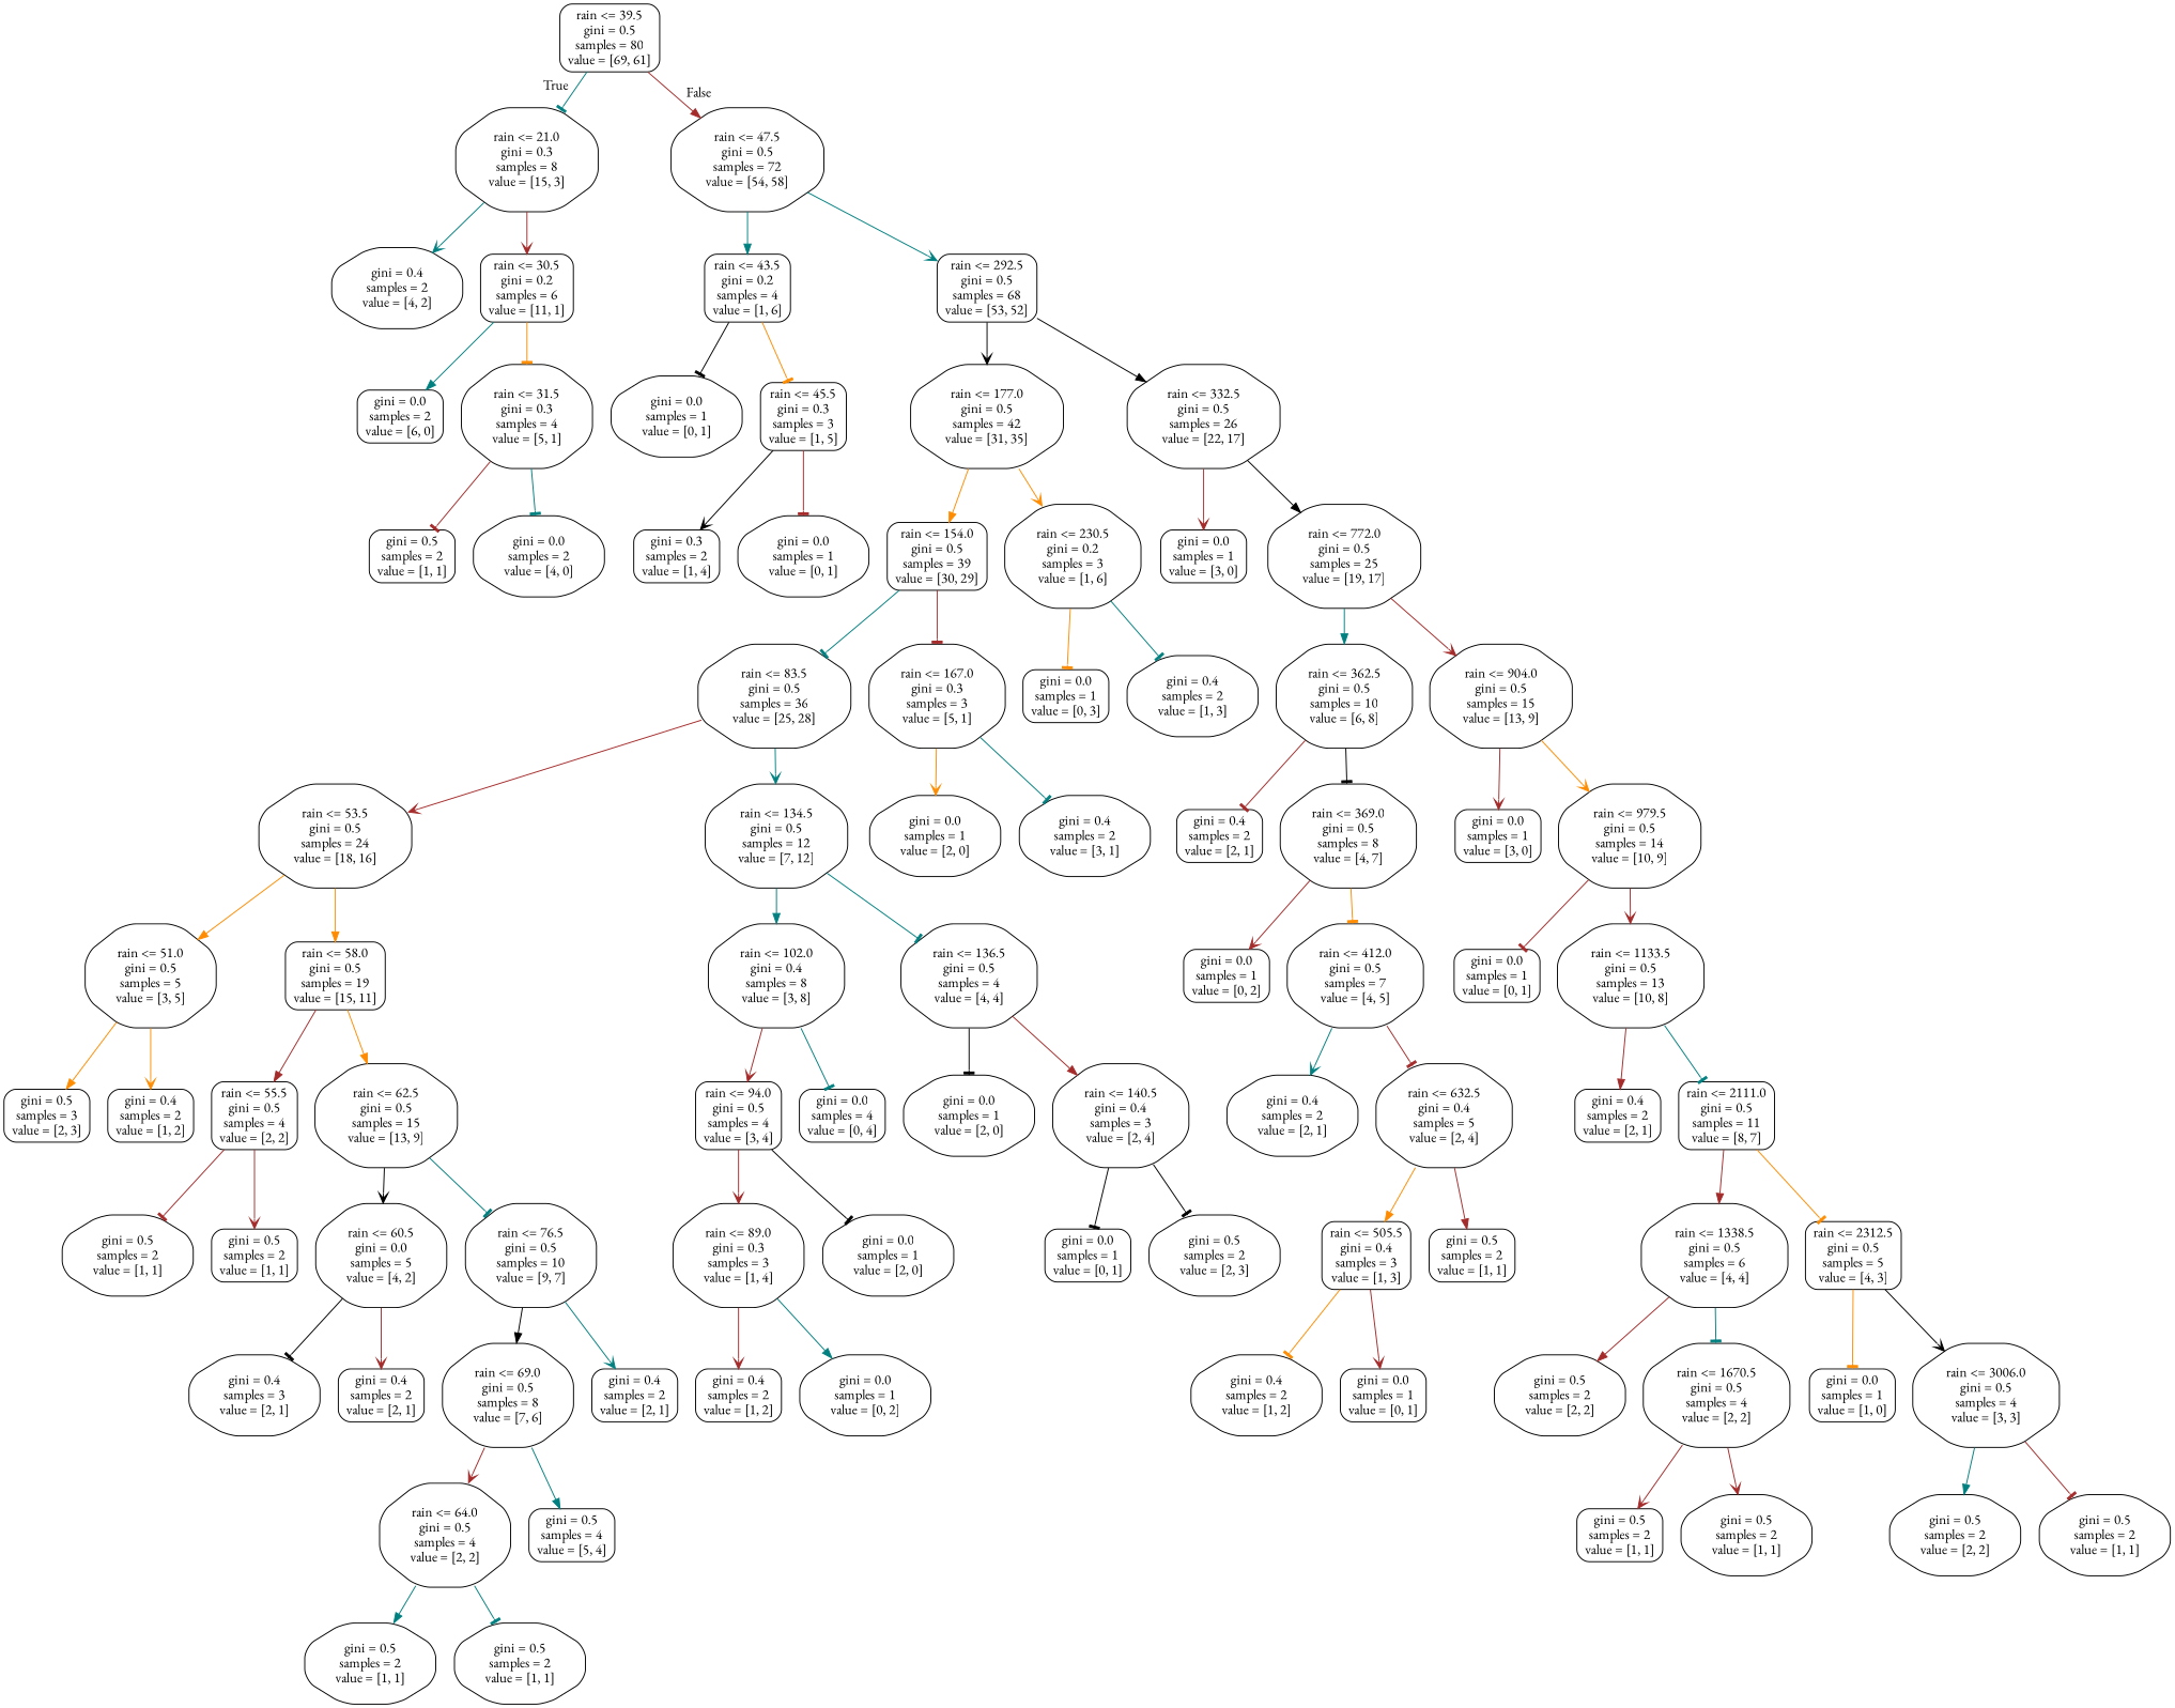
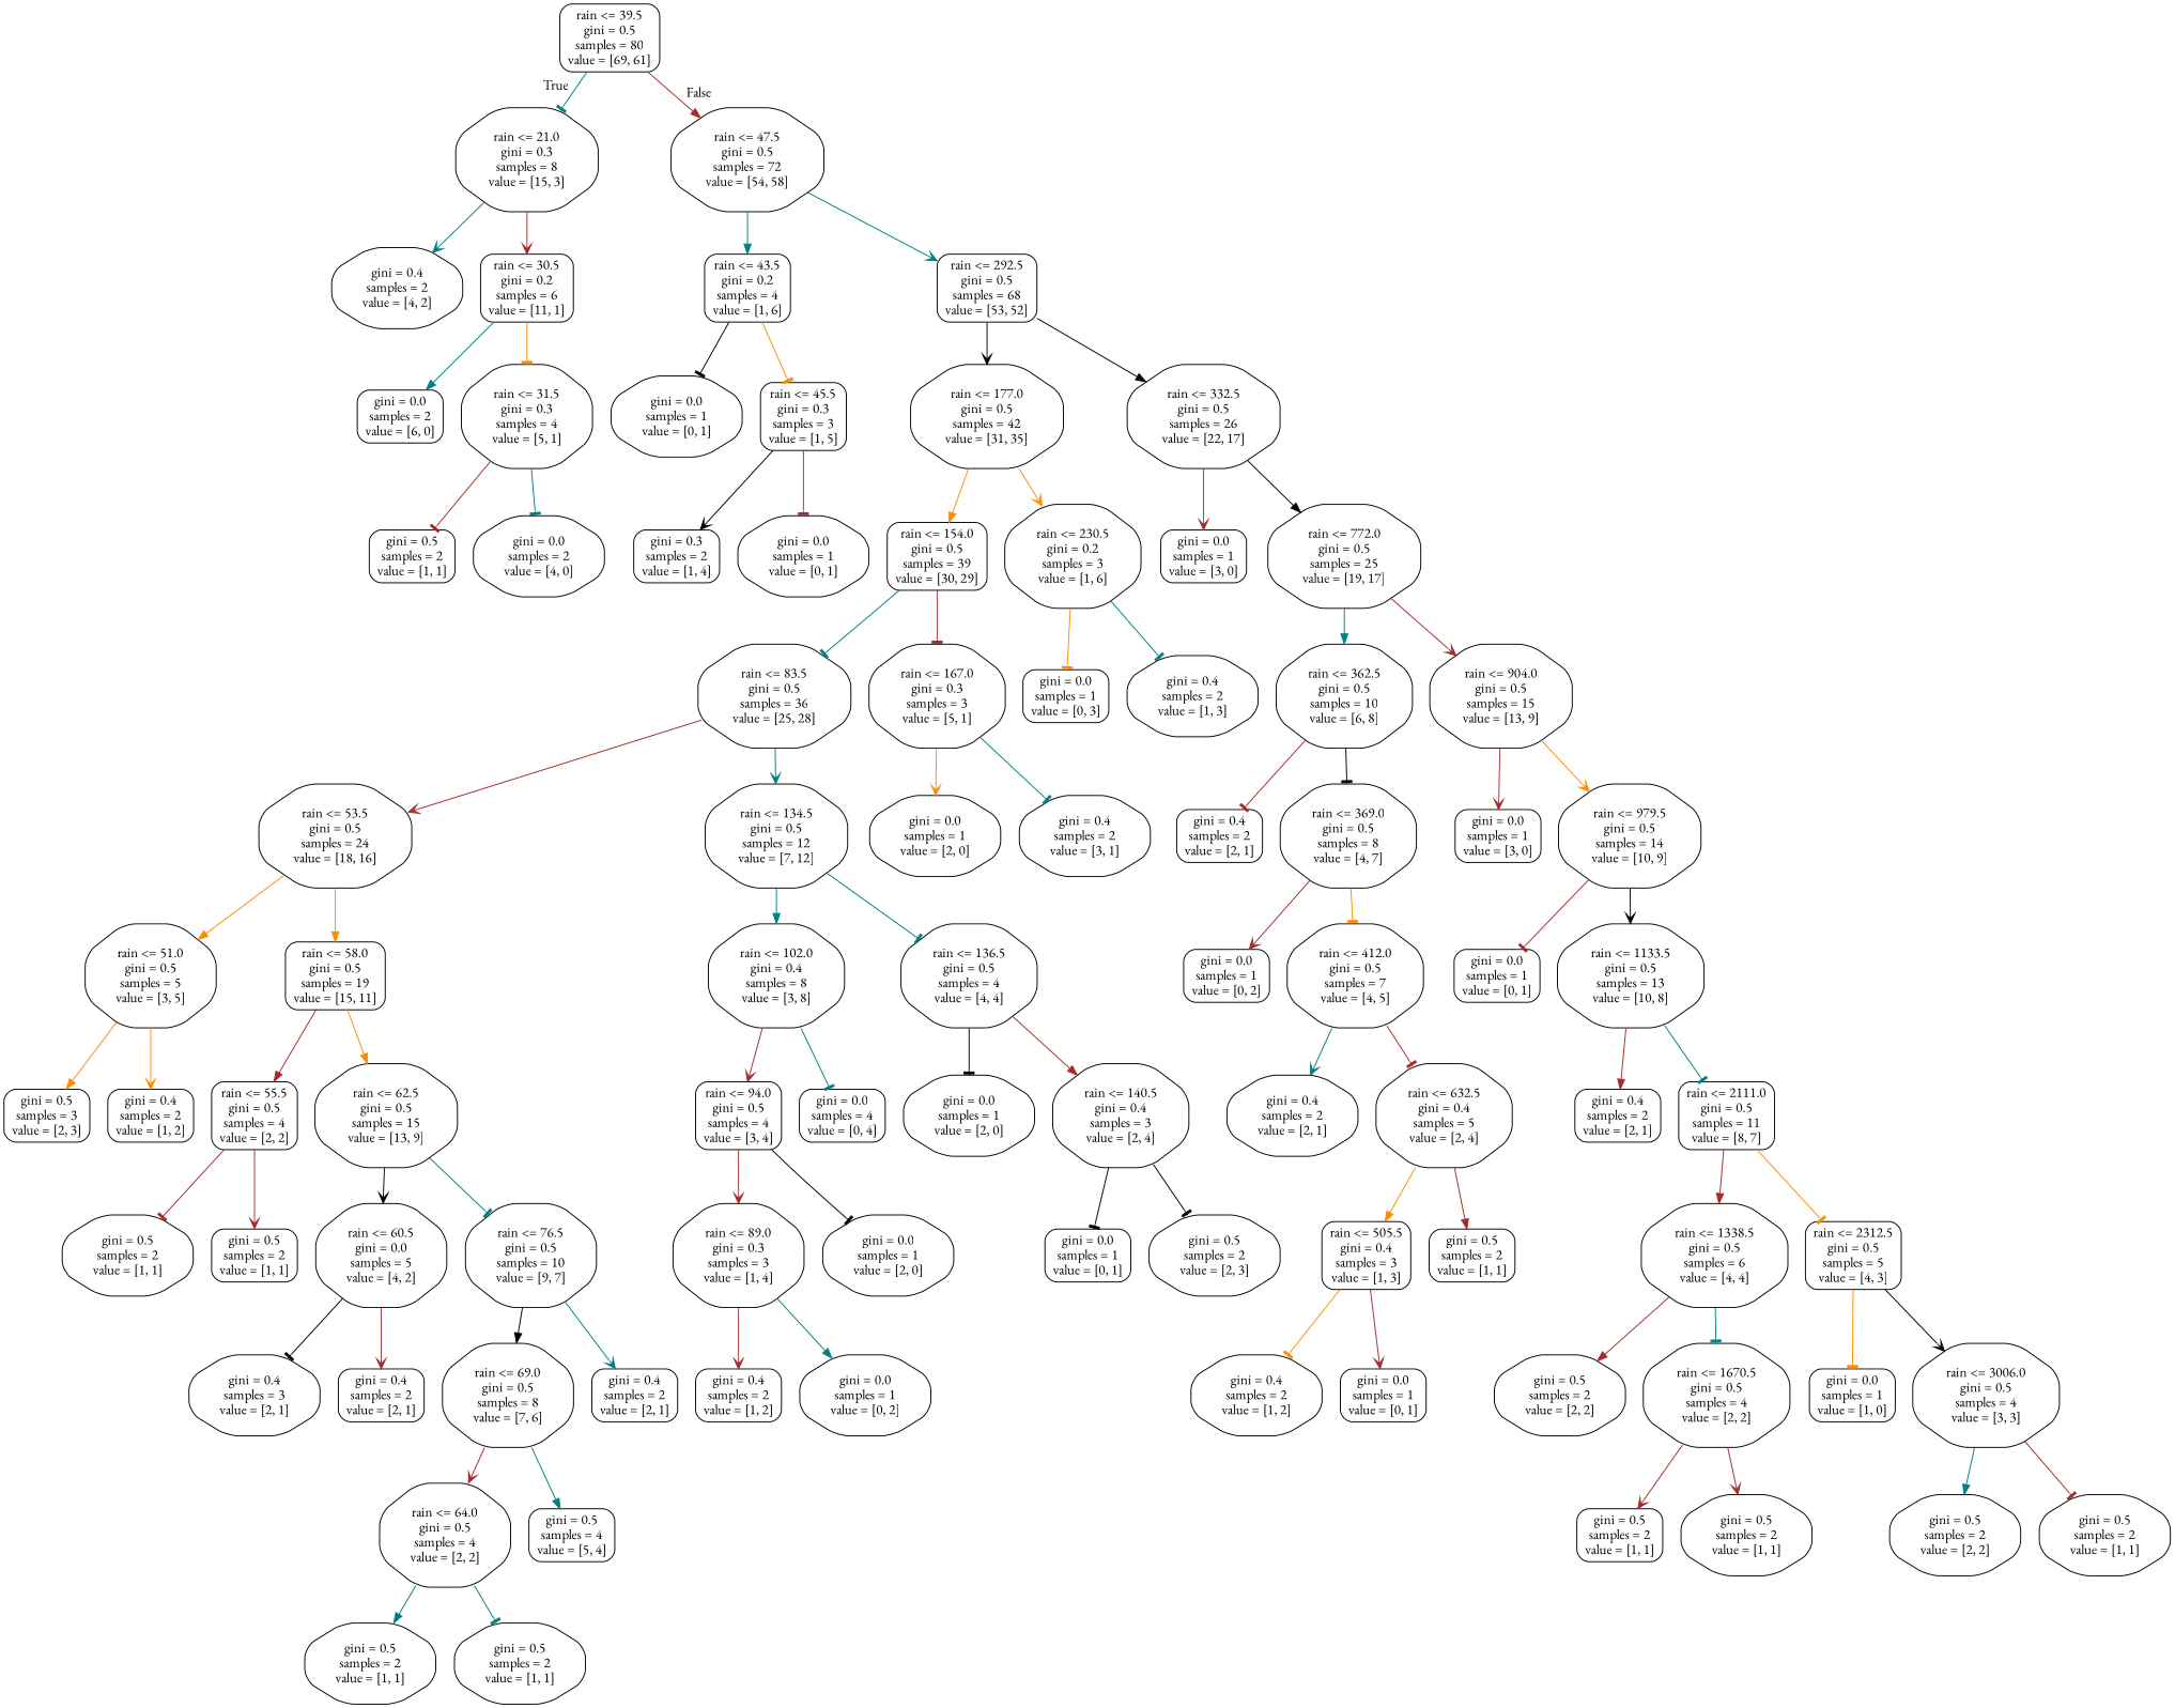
  digraph {
    fontname="EB Garamond"
    node [color=black fontname="EB Garamond" shape=octagon style=rounded]
    edge [arrowhead=tee color=brown fontname="EB Garamond"]
    n1 [label="rain <= 39.5\ngini = 0.5\nsamples = 80\nvalue = [69, 61]" shape=box]
    n2 [label="rain <= 21.0\ngini = 0.3\nsamples = 8\nvalue = [15, 3]"]
    n3 [label="rain <= 47.5\ngini = 0.5\nsamples = 72\nvalue = [54, 58]"]
    n4 [label="gini = 0.4\nsamples = 2\nvalue = [4, 2]"]
    n5 [label="rain <= 30.5\ngini = 0.2\nsamples = 6\nvalue = [11, 1]" shape=box]
    n6 [label="rain <= 43.5\ngini = 0.2\nsamples = 4\nvalue = [1, 6]" shape=box]
    n7 [label="rain <= 292.5\ngini = 0.5\nsamples = 68\nvalue = [53, 52]" shape=box]
    n8 [label="gini = 0.0\nsamples = 2\nvalue = [6, 0]" shape=box]
    n9 [label="rain <= 31.5\ngini = 0.3\nsamples = 4\nvalue = [5, 1]"]
    n10 [label="gini = 0.5\nsamples = 2\nvalue = [1, 1]" shape=box]
    n11 [label="gini = 0.0\nsamples = 2\nvalue = [4, 0]"]
    n12 [label="gini = 0.0\nsamples = 1\nvalue = [0, 1]"]
    n13 [label="rain <= 45.5\ngini = 0.3\nsamples = 3\nvalue = [1, 5]" shape=box]
    n14 [label="rain <= 177.0\ngini = 0.5\nsamples = 42\nvalue = [31, 35]"]
    n15 [label="rain <= 332.5\ngini = 0.5\nsamples = 26\nvalue = [22, 17]"]
    n16 [label="gini = 0.3\nsamples = 2\nvalue = [1, 4]" shape=box]
    n17 [label="gini = 0.0\nsamples = 1\nvalue = [0, 1]"]
    n18 [label="rain <= 154.0\ngini = 0.5\nsamples = 39\nvalue = [30, 29]" shape=box]
    n19 [label="rain <= 230.5\ngini = 0.2\nsamples = 3\nvalue = [1, 6]"]
    n20 [label="gini = 0.0\nsamples = 1\nvalue = [3, 0]" shape=box]
    n21 [label="rain <= 772.0\ngini = 0.5\nsamples = 25\nvalue = [19, 17]"]
    n22 [label="rain <= 83.5\ngini = 0.5\nsamples = 36\nvalue = [25, 28]"]
    n23 [label="rain <= 167.0\ngini = 0.3\nsamples = 3\nvalue = [5, 1]"]
    n24 [label="gini = 0.0\nsamples = 1\nvalue = [0, 3]" shape=box]
    n25 [label="gini = 0.4\nsamples = 2\nvalue = [1, 3]"]
    n26 [label="rain <= 53.5\ngini = 0.5\nsamples = 24\nvalue = [18, 16]"]
    n27 [label="rain <= 134.5\ngini = 0.5\nsamples = 12\nvalue = [7, 12]"]
    n28 [label="gini = 0.0\nsamples = 1\nvalue = [2, 0]"]
    n29 [label="gini = 0.4\nsamples = 2\nvalue = [3, 1]"]
    n30 [label="rain <= 51.0\ngini = 0.5\nsamples = 5\nvalue = [3, 5]"]
    n31 [label="rain <= 58.0\ngini = 0.5\nsamples = 19\nvalue = [15, 11]" shape=box]
    n32 [label="rain <= 102.0\ngini = 0.4\nsamples = 8\nvalue = [3, 8]"]
    n33 [label="rain <= 136.5\ngini = 0.5\nsamples = 4\nvalue = [4, 4]"]
    n34 [label="gini = 0.5\nsamples = 3\nvalue = [2, 3]" shape=box]
    n35 [label="gini = 0.4\nsamples = 2\nvalue = [1, 2]" shape=box]
    n36 [label="rain <= 55.5\ngini = 0.5\nsamples = 4\nvalue = [2, 2]" shape=box]
    n37 [label="rain <= 62.5\ngini = 0.5\nsamples = 15\nvalue = [13, 9]"]
    n38 [label="gini = 0.5\nsamples = 2\nvalue = [1, 1]"]
    n39 [label="gini = 0.5\nsamples = 2\nvalue = [1, 1]" shape=box]
    n40 [label="rain <= 60.5\ngini = 0.0\nsamples = 5\nvalue = [4, 2]"]
    n41 [label="rain <= 76.5\ngini = 0.5\nsamples = 10\nvalue = [9, 7]"]
    n42 [label="gini = 0.4\nsamples = 3\nvalue = [2, 1]"]
    n43 [label="gini = 0.4\nsamples = 2\nvalue = [2, 1]" shape=box]
    n44 [label="rain <= 69.0\ngini = 0.5\nsamples = 8\nvalue = [7, 6]"]
    n45 [label="gini = 0.4\nsamples = 2\nvalue = [2, 1]" shape=box]
    n46 [label="rain <= 64.0\ngini = 0.5\nsamples = 4\nvalue = [2, 2]"]
    n47 [label="gini = 0.5\nsamples = 4\nvalue = [5, 4]" shape=box]
    n48 [label="gini = 0.5\nsamples = 2\nvalue = [1, 1]"]
    n49 [label="gini = 0.5\nsamples = 2\nvalue = [1, 1]"]
    n50 [label="rain <= 94.0\ngini = 0.5\nsamples = 4\nvalue = [3, 4]" shape=box]
    n51 [label="gini = 0.0\nsamples = 4\nvalue = [0, 4]" shape=box]
    n52 [label="gini = 0.0\nsamples = 1\nvalue = [2, 0]"]
    n53 [label="rain <= 140.5\ngini = 0.4\nsamples = 3\nvalue = [2, 4]"]
    n54 [label="rain <= 89.0\ngini = 0.3\nsamples = 3\nvalue = [1, 4]"]
    n55 [label="gini = 0.0\nsamples = 1\nvalue = [2, 0]"]
    n56 [label="gini = 0.4\nsamples = 2\nvalue = [1, 2]" shape=box]
    n57 [label="gini = 0.0\nsamples = 1\nvalue = [0, 2]"]
    n58 [label="gini = 0.0\nsamples = 1\nvalue = [0, 1]" shape=box]
    n59 [label="gini = 0.5\nsamples = 2\nvalue = [2, 3]"]
    n60 [label="rain <= 362.5\ngini = 0.5\nsamples = 10\nvalue = [6, 8]"]
    n61 [label="rain <= 904.0\ngini = 0.5\nsamples = 15\nvalue = [13, 9]"]
    n62 [label="gini = 0.4\nsamples = 2\nvalue = [2, 1]" shape=box]
    n63 [label="rain <= 369.0\ngini = 0.5\nsamples = 8\nvalue = [4, 7]"]
    n64 [label="gini = 0.0\nsamples = 1\nvalue = [3, 0]" shape=box]
    n65 [label="rain <= 979.5\ngini = 0.5\nsamples = 14\nvalue = [10, 9]"]
    n66 [label="gini = 0.0\nsamples = 1\nvalue = [0, 2]" shape=box]
    n67 [label="rain <= 412.0\ngini = 0.5\nsamples = 7\nvalue = [4, 5]"]
    n68 [label="gini = 0.4\nsamples = 2\nvalue = [2, 1]"]
    n69 [label="rain <= 632.5\ngini = 0.4\nsamples = 5\nvalue = [2, 4]"]
    n70 [label="rain <= 505.5\ngini = 0.4\nsamples = 3\nvalue = [1, 3]" shape=box]
    n71 [label="gini = 0.5\nsamples = 2\nvalue = [1, 1]" shape=box]
    n72 [label="gini = 0.4\nsamples = 2\nvalue = [1, 2]"]
    n73 [label="gini = 0.0\nsamples = 1\nvalue = [0, 1]" shape=box]
    n74 [label="gini = 0.0\nsamples = 1\nvalue = [0, 1]" shape=box]
    n75 [label="rain <= 1133.5\ngini = 0.5\nsamples = 13\nvalue = [10, 8]"]
    n76 [label="gini = 0.4\nsamples = 2\nvalue = [2, 1]" shape=box]
    n77 [label="rain <= 2111.0\ngini = 0.5\nsamples = 11\nvalue = [8, 7]" shape=box]
    n78 [label="rain <= 1338.5\ngini = 0.5\nsamples = 6\nvalue = [4, 4]"]
    n79 [label="rain <= 2312.5\ngini = 0.5\nsamples = 5\nvalue = [4, 3]" shape=box]
    n80 [label="gini = 0.5\nsamples = 2\nvalue = [2, 2]"]
    n81 [label="rain <= 1670.5\ngini = 0.5\nsamples = 4\nvalue = [2, 2]"]
    n82 [label="gini = 0.0\nsamples = 1\nvalue = [1, 0]" shape=box]
    n83 [label="rain <= 3006.0\ngini = 0.5\nsamples = 4\nvalue = [3, 3]"]
    n84 [label="gini = 0.5\nsamples = 2\nvalue = [1, 1]" shape=box]
    n85 [label="gini = 0.5\nsamples = 2\nvalue = [1, 1]"]
    n86 [label="gini = 0.5\nsamples = 2\nvalue = [2, 2]"]
    n87 [label="gini = 0.5\nsamples = 2\nvalue = [1, 1]"]
    n1 -> n2 [color=teal headlabel=True labelangle=45 labeldistance=2.5]
    n1 -> n3 [arrowhead=normal headlabel=False labelangle=-45 labeldistance=2.5]
    n2 -> n4 [arrowhead=vee color=teal]
    n2 -> n5 [arrowhead=vee]
    n3 -> n6 [arrowhead=normal color=teal]
    n3 -> n7 [arrowhead=vee color=teal]
    n5 -> n8 [arrowhead=normal color=teal]
    n5 -> n9 [color=darkorange]
    n6 -> n12 [color=black]
    n6 -> n13 [color=darkorange]
    n7 -> n14 [arrowhead=vee color=black]
    n7 -> n15 [arrowhead=normal color=black]
    n9 -> n10
    n9 -> n11 [color=teal]
    n13 -> n16 [arrowhead=vee color=black]
    n13 -> n17
    n14 -> n18 [arrowhead=normal color=darkorange]
    n14 -> n19 [arrowhead=vee color=darkorange]
    n15 -> n20 [arrowhead=vee]
    n15 -> n21 [arrowhead=normal color=black]
    n18 -> n22 [color=teal]
    n18 -> n23
    n19 -> n24 [color=darkorange]
    n19 -> n25 [color=teal]
    n21 -> n60 [arrowhead=normal color=teal]
    n21 -> n61 [arrowhead=vee]
    n22 -> n26 [arrowhead=vee]
    n22 -> n27 [arrowhead=vee color=teal]
    n23 -> n28 [arrowhead=vee color=darkorange]
    n23 -> n29 [color=teal]
    n26 -> n30 [arrowhead=normal color=darkorange]
    n26 -> n31 [arrowhead=normal color=darkorange]
    n27 -> n32 [arrowhead=normal color=teal]
    n27 -> n33 [color=teal]
    n30 -> n34 [arrowhead=normal color=darkorange]
    n30 -> n35 [arrowhead=vee color=darkorange]
    n31 -> n36 [arrowhead=normal]
    n31 -> n37 [arrowhead=normal color=darkorange]
    n32 -> n50 [arrowhead=vee]
    n32 -> n51 [color=teal]
    n33 -> n52 [color=black]
    n33 -> n53 [arrowhead=normal]
    n36 -> n38
    n36 -> n39 [arrowhead=vee]
    n37 -> n40 [arrowhead=vee color=black]
    n37 -> n41 [color=teal]
    n40 -> n42 [color=black]
    n40 -> n43 [arrowhead=vee]
    n41 -> n44 [arrowhead=normal color=black]
    n41 -> n45 [arrowhead=vee color=teal]
    n44 -> n46 [arrowhead=vee]
    n44 -> n47 [arrowhead=normal color=teal]
    n46 -> n48 [arrowhead=normal color=teal]
    n46 -> n49 [color=teal]
    n50 -> n54 [arrowhead=vee]
    n50 -> n55 [color=black]
    n53 -> n58 [color=black]
    n53 -> n59 [color=black]
    n54 -> n56 [arrowhead=vee]
    n54 -> n57 [arrowhead=normal color=teal]
    n60 -> n62
    n60 -> n63 [color=black]
    n61 -> n64 [arrowhead=vee]
    n61 -> n65 [arrowhead=vee color=darkorange]
    n63 -> n66 [arrowhead=vee]
    n63 -> n67 [color=darkorange]
    n65 -> n74
-   n65 -> n75 [arrowhead=vee]
+   n65 -> n75 [arrowhead=vee color=black]
    n67 -> n68 [arrowhead=vee color=teal]
    n67 -> n69
    n69 -> n70 [arrowhead=normal color=darkorange]
    n69 -> n71 [arrowhead=normal]
    n70 -> n72 [color=darkorange]
    n70 -> n73 [arrowhead=vee]
    n75 -> n76 [arrowhead=normal]
    n75 -> n77 [color=teal]
    n77 -> n78 [arrowhead=normal]
    n77 -> n79 [color=darkorange]
    n78 -> n80 [arrowhead=normal]
    n78 -> n81 [color=teal]
    n79 -> n82 [color=darkorange]
    n79 -> n83 [arrowhead=vee color=black]
    n81 -> n84 [arrowhead=vee]
    n81 -> n85 [arrowhead=vee]
    n83 -> n86 [arrowhead=normal color=teal]
    n83 -> n87
  }
